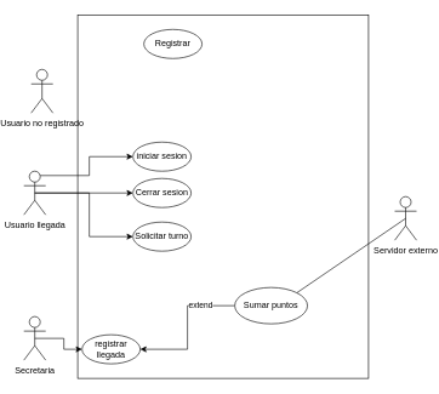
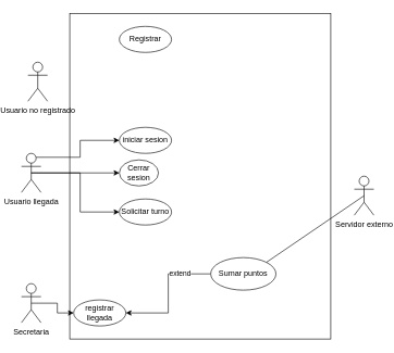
  <mxCell id="0" />
  <mxCell id="1" parent="0" />
  <mxCell id="2" value="" style="rounded=0;whiteSpace=wrap;html=1;movable=0;resizable=0;rotatable=0;deletable=0;editable=0;locked=1;connectable=0;" vertex="1" parent="1"><mxGeometry x="94" y="20" width="400" height="500" as="geometry" /></mxCell>
  <mxCell id="3" value="Usuario no registrado" style="shape=umlActor;verticalLabelPosition=bottom;verticalAlign=top;html=1;" vertex="1" parent="1"><mxGeometry x="30" y="95" width="30" height="60" as="geometry" /></mxCell>
  <mxCell id="4" style="edgeStyle=orthogonalEdgeStyle;rounded=0;orthogonalLoop=1;jettySize=auto;html=1;exitX=0.5;exitY=0.5;exitDx=0;exitDy=0;exitPerimeter=0;entryX=0;entryY=0.5;entryDx=0;entryDy=0;" edge="1" parent="1" source="5" target="11"><mxGeometry relative="1" as="geometry" /></mxCell>
  <mxCell id="5" value="Secretaria" style="shape=umlActor;verticalLabelPosition=bottom;verticalAlign=top;html=1;" vertex="1" parent="1"><mxGeometry x="20" y="435" width="30" height="60" as="geometry" /></mxCell>
  <mxCell id="6" value="Servidor externo" style="shape=umlActor;verticalLabelPosition=bottom;verticalAlign=top;html=1;" vertex="1" parent="1"><mxGeometry x="530" y="270" width="30" height="60" as="geometry" /></mxCell>
- <mxCell id="7" value="Registrar" style="ellipse;whiteSpace=wrap;html=1;" vertex="1" parent="1"><mxGeometry x="185" y="40" width="80" height="40" as="geometry" /></mxCell>
+ <mxCell id="7" value="Registrar" style="ellipse;whiteSpace=wrap;html=1;" vertex="1" parent="1"><mxGeometry x="170" y="40" width="80" height="40" as="geometry" /></mxCell>
  <mxCell id="8" value="iniciar sesion" style="ellipse;whiteSpace=wrap;html=1;" vertex="1" parent="1"><mxGeometry x="170" y="195" width="80" height="40" as="geometry" /></mxCell>
- <mxCell id="9" value="Cerrar sesion" style="ellipse;whiteSpace=wrap;html=1;" vertex="1" parent="1"><mxGeometry x="170" y="245" width="80" height="40" as="geometry" /></mxCell>
+ <mxCell id="9" value="Cerrar sesion" style="ellipse;whiteSpace=wrap;html=1;" vertex="1" parent="1"><mxGeometry x="170" y="245" width="60" height="40" as="geometry" /></mxCell>
  <mxCell id="10" value="Solicitar turno" style="ellipse;whiteSpace=wrap;html=1;" vertex="1" parent="1"><mxGeometry x="170" y="305" width="80" height="40" as="geometry" /></mxCell>
  <mxCell id="11" value="registrar llegada" style="ellipse;whiteSpace=wrap;html=1;" vertex="1" parent="1"><mxGeometry x="100" y="460" width="80" height="40" as="geometry" /></mxCell>
  <mxCell id="12" style="edgeStyle=orthogonalEdgeStyle;rounded=0;orthogonalLoop=1;jettySize=auto;html=1;exitX=0;exitY=0.5;exitDx=0;exitDy=0;entryX=1;entryY=0.5;entryDx=0;entryDy=0;" edge="1" parent="1" source="14" target="11"><mxGeometry relative="1" as="geometry" /></mxCell>
  <mxCell id="13" value="extend" style="edgeLabel;html=1;align=center;verticalAlign=middle;resizable=0;points=[];" vertex="1" connectable="0" parent="12"><mxGeometry x="-0.491" y="-1" relative="1" as="geometry"><mxPoint as="offset" /></mxGeometry></mxCell>
  <mxCell id="14" value="Sumar puntos" style="ellipse;whiteSpace=wrap;html=1;" vertex="1" parent="1"><mxGeometry x="310" y="395" width="100" height="50" as="geometry" /></mxCell>
  <mxCell id="15" value="" style="endArrow=none;html=1;rounded=0;exitX=1;exitY=0;exitDx=0;exitDy=0;entryX=0.5;entryY=0.5;entryDx=0;entryDy=0;entryPerimeter=0;" edge="1" parent="1" source="14" target="6"><mxGeometry width="50" height="50" relative="1" as="geometry"><mxPoint x="280" y="275" as="sourcePoint" /><mxPoint x="330" y="225" as="targetPoint" /></mxGeometry></mxCell>
  <mxCell id="16" style="edgeStyle=orthogonalEdgeStyle;rounded=0;orthogonalLoop=1;jettySize=auto;html=1;exitX=0.75;exitY=0.1;exitDx=0;exitDy=0;exitPerimeter=0;entryX=0;entryY=0.5;entryDx=0;entryDy=0;" edge="1" parent="1" source="19" target="8"><mxGeometry relative="1" as="geometry" /></mxCell>
  <mxCell id="17" style="edgeStyle=orthogonalEdgeStyle;rounded=0;orthogonalLoop=1;jettySize=auto;html=1;exitX=0.5;exitY=0.5;exitDx=0;exitDy=0;exitPerimeter=0;entryX=0;entryY=0.5;entryDx=0;entryDy=0;" edge="1" parent="1" source="19" target="9"><mxGeometry relative="1" as="geometry" /></mxCell>
  <mxCell id="18" style="edgeStyle=orthogonalEdgeStyle;rounded=0;orthogonalLoop=1;jettySize=auto;html=1;exitX=0.5;exitY=0.5;exitDx=0;exitDy=0;exitPerimeter=0;entryX=0;entryY=0.5;entryDx=0;entryDy=0;" edge="1" parent="1" source="19" target="10"><mxGeometry relative="1" as="geometry" /></mxCell>
  <mxCell id="19" value="Usuario llegada" style="shape=umlActor;verticalLabelPosition=bottom;verticalAlign=top;html=1;" vertex="1" parent="1"><mxGeometry x="20" y="235" width="30" height="60" as="geometry" /></mxCell>
